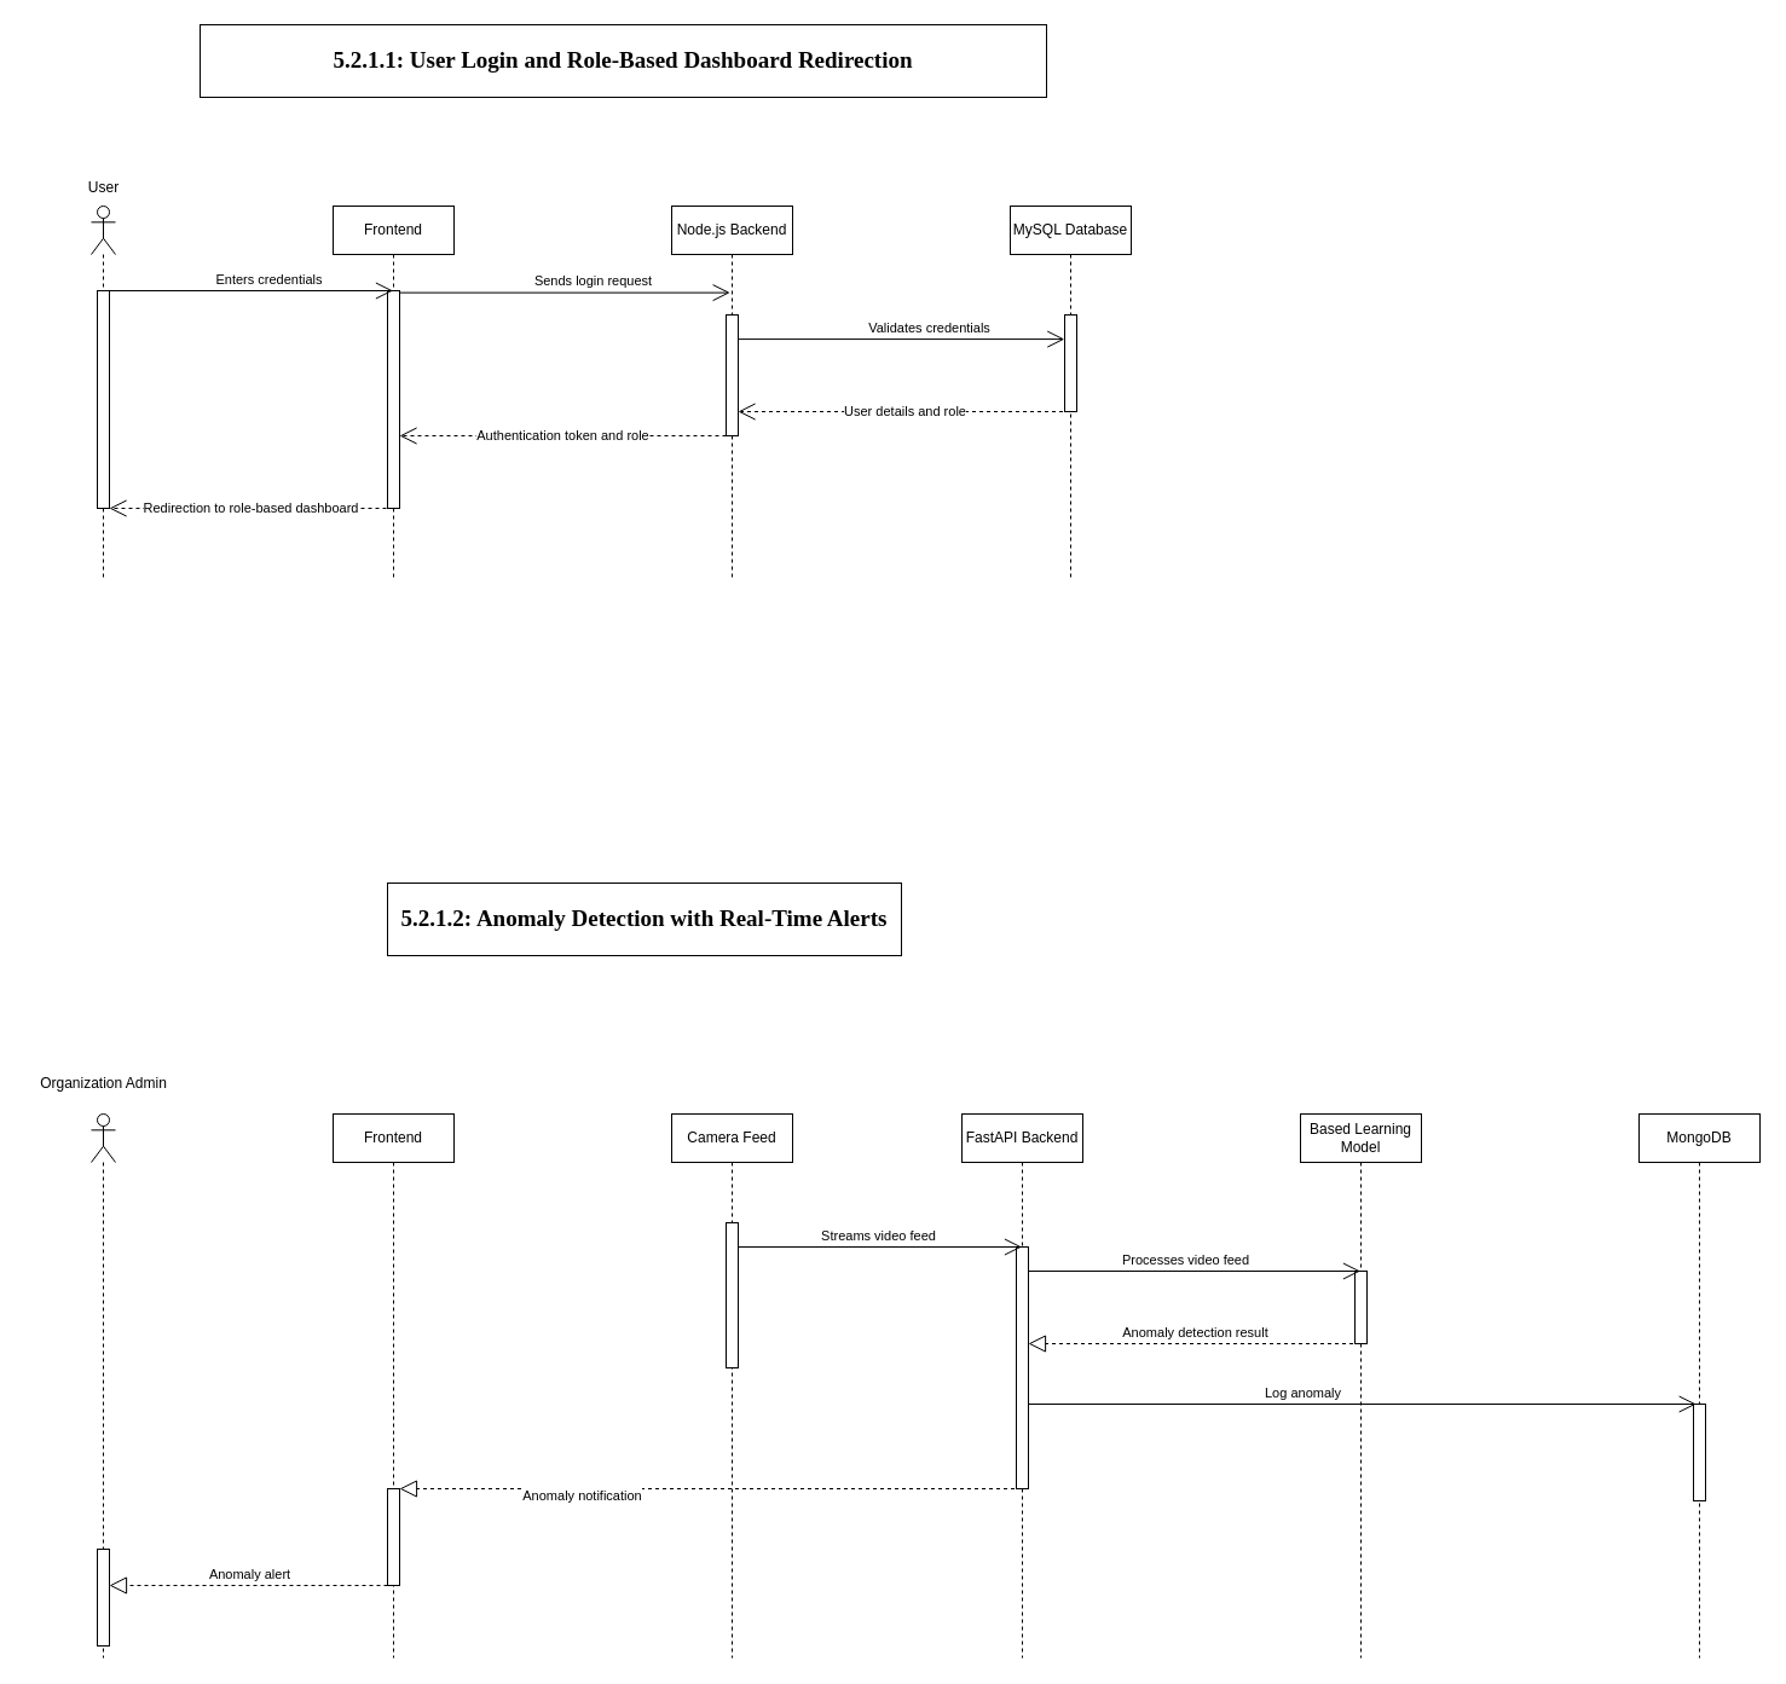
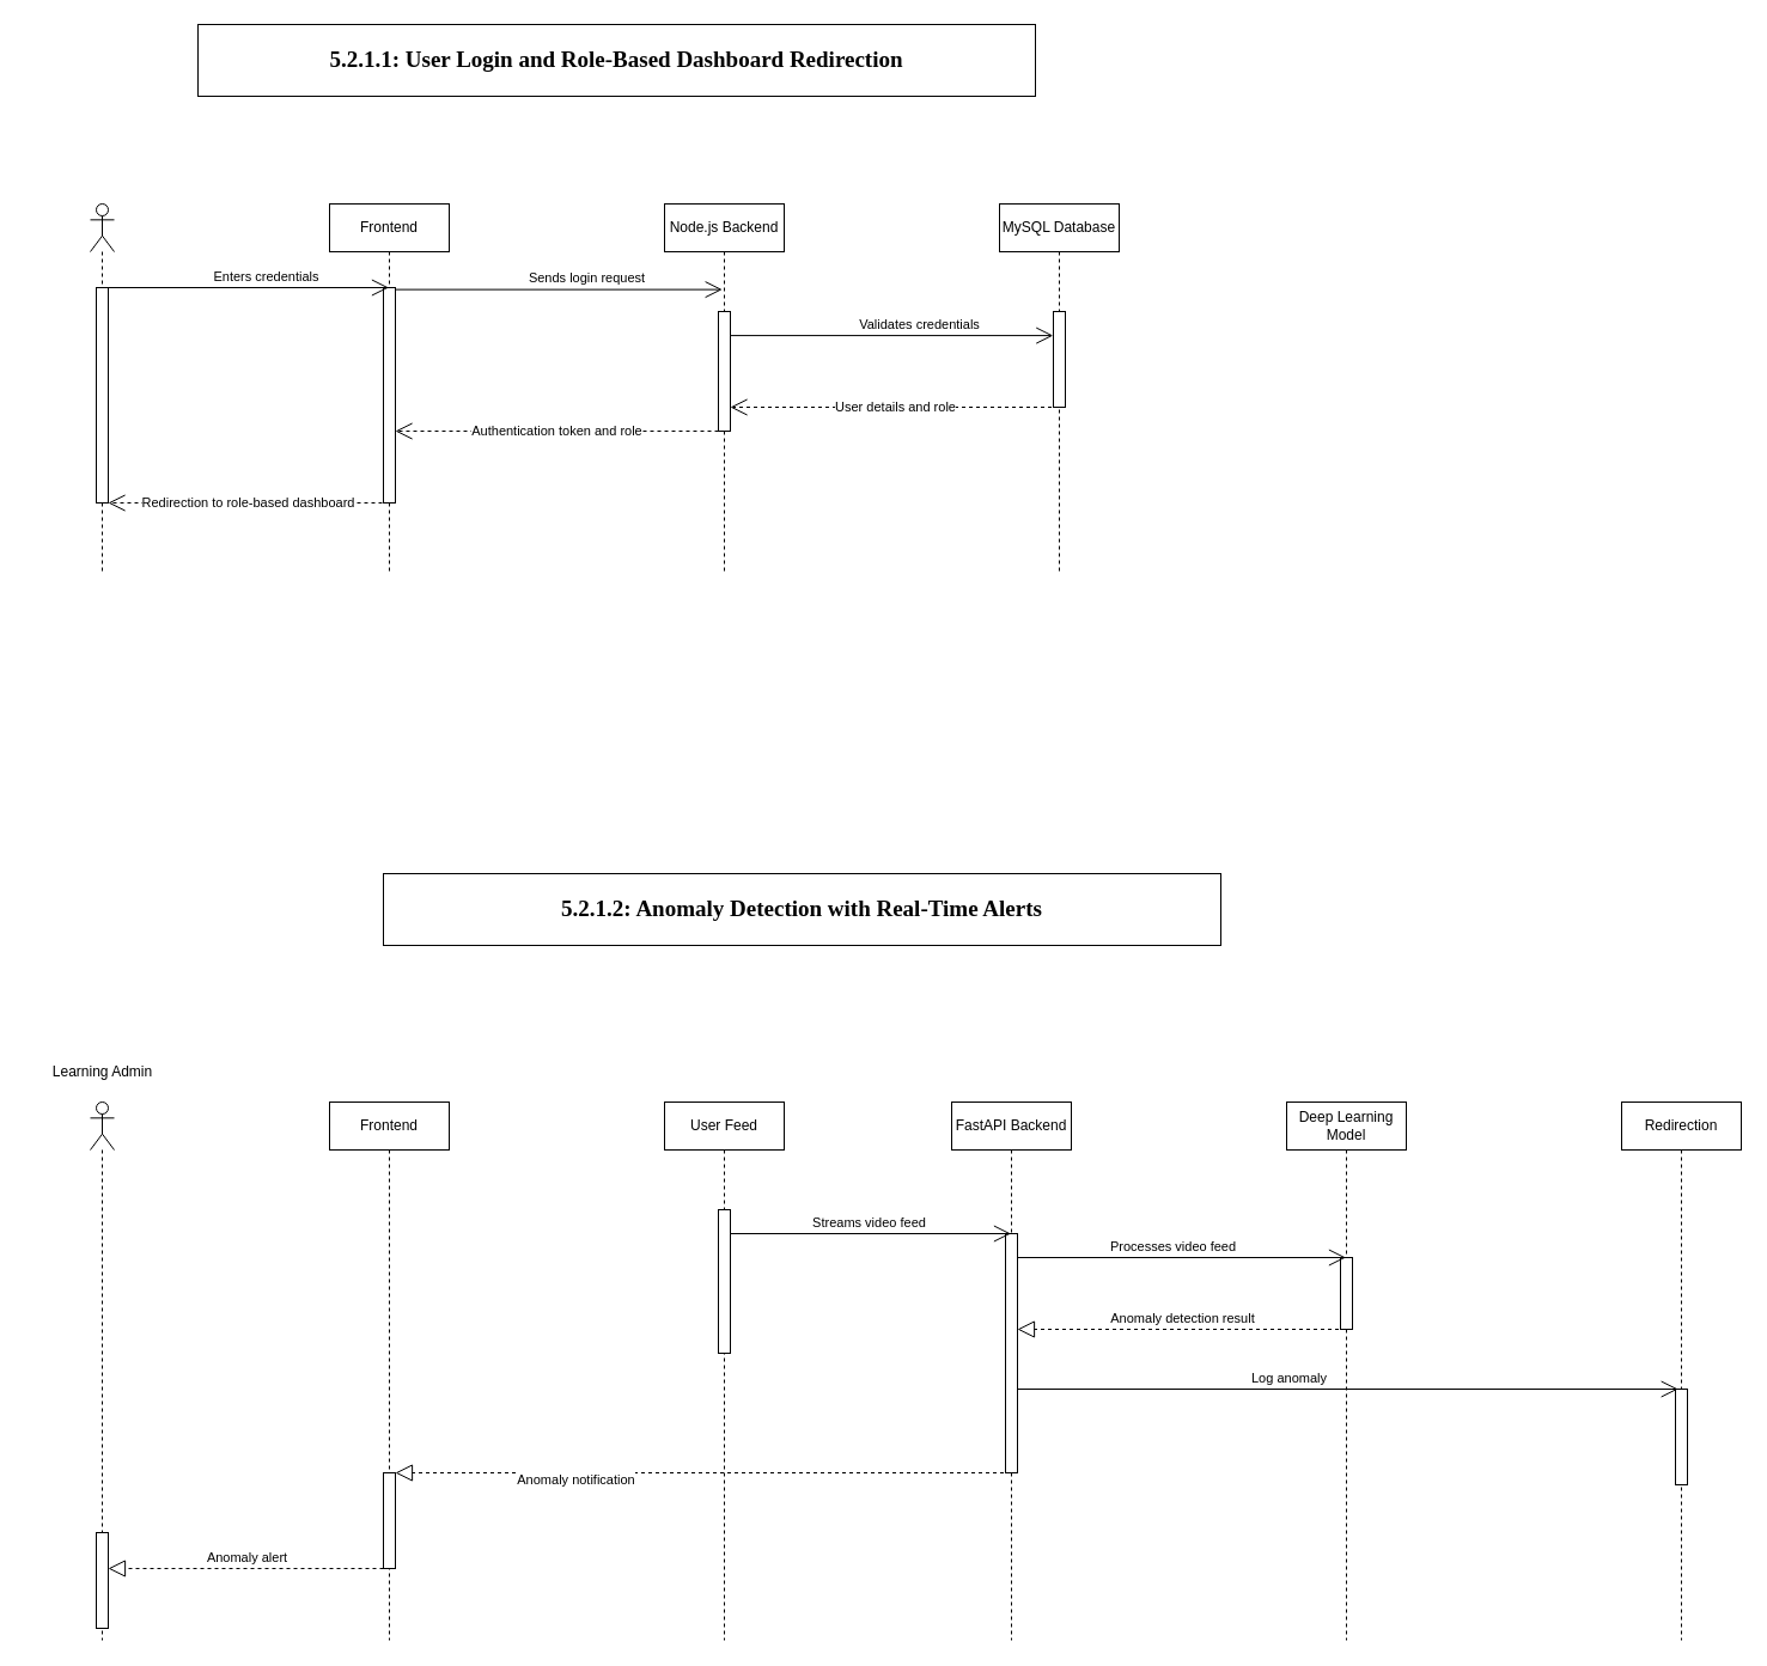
  <mxCell id="0" />
  <mxCell id="1" parent="0" />
  <mxCell id="2" value="" style="shape=umlLifeline;perimeter=lifelinePerimeter;whiteSpace=wrap;html=1;container=1;dropTarget=0;collapsible=0;recursiveResize=0;outlineConnect=0;portConstraint=eastwest;newEdgeStyle={&quot;curved&quot;:0,&quot;rounded&quot;:0};participant=umlActor;" vertex="1" parent="1"><mxGeometry x="75" y="170" width="20" height="310" as="geometry" /></mxCell>
  <mxCell id="3" value="" style="html=1;points=[[0,0,0,0,5],[0,1,0,0,-5],[1,0,0,0,5],[1,1,0,0,-5]];perimeter=orthogonalPerimeter;outlineConnect=0;targetShapes=umlLifeline;portConstraint=eastwest;newEdgeStyle={&quot;curved&quot;:0,&quot;rounded&quot;:0};" vertex="1" parent="2"><mxGeometry x="5" y="70" width="10" height="180" as="geometry" /></mxCell>
  <mxCell id="4" value="Frontend" style="shape=umlLifeline;perimeter=lifelinePerimeter;whiteSpace=wrap;html=1;container=1;dropTarget=0;collapsible=0;recursiveResize=0;outlineConnect=0;portConstraint=eastwest;newEdgeStyle={&quot;curved&quot;:0,&quot;rounded&quot;:0};" vertex="1" parent="1"><mxGeometry x="275" y="170" width="100" height="310" as="geometry" /></mxCell>
  <mxCell id="5" value="" style="html=1;points=[[0,0,0,0,5],[0,1,0,0,-5],[1,0,0,0,5],[1,1,0,0,-5]];perimeter=orthogonalPerimeter;outlineConnect=0;targetShapes=umlLifeline;portConstraint=eastwest;newEdgeStyle={&quot;curved&quot;:0,&quot;rounded&quot;:0};" vertex="1" parent="4"><mxGeometry x="45" y="70" width="10" height="180" as="geometry" /></mxCell>
  <mxCell id="6" value="Node.js Backend" style="shape=umlLifeline;perimeter=lifelinePerimeter;whiteSpace=wrap;html=1;container=1;dropTarget=0;collapsible=0;recursiveResize=0;outlineConnect=0;portConstraint=eastwest;newEdgeStyle={&quot;curved&quot;:0,&quot;rounded&quot;:0};" vertex="1" parent="1"><mxGeometry x="555" y="170" width="100" height="310" as="geometry" /></mxCell>
  <mxCell id="7" value="" style="html=1;points=[[0,0,0,0,5],[0,1,0,0,-5],[1,0,0,0,5],[1,1,0,0,-5]];perimeter=orthogonalPerimeter;outlineConnect=0;targetShapes=umlLifeline;portConstraint=eastwest;newEdgeStyle={&quot;curved&quot;:0,&quot;rounded&quot;:0};" vertex="1" parent="6"><mxGeometry x="45" y="90" width="10" height="100" as="geometry" /></mxCell>
  <mxCell id="8" value="MySQL Database" style="shape=umlLifeline;perimeter=lifelinePerimeter;whiteSpace=wrap;html=1;container=1;dropTarget=0;collapsible=0;recursiveResize=0;outlineConnect=0;portConstraint=eastwest;newEdgeStyle={&quot;curved&quot;:0,&quot;rounded&quot;:0};" vertex="1" parent="1"><mxGeometry x="835" y="170" width="100" height="310" as="geometry" /></mxCell>
  <mxCell id="9" value="" style="html=1;points=[[0,0,0,0,5],[0,1,0,0,-5],[1,0,0,0,5],[1,1,0,0,-5]];perimeter=orthogonalPerimeter;outlineConnect=0;targetShapes=umlLifeline;portConstraint=eastwest;newEdgeStyle={&quot;curved&quot;:0,&quot;rounded&quot;:0};" vertex="1" parent="8"><mxGeometry x="45" y="90" width="10" height="80" as="geometry" /></mxCell>
  <mxCell id="10" value="" style="endArrow=open;endFill=1;endSize=12;html=1;rounded=0;" edge="1" parent="1" target="4"><mxGeometry width="160" relative="1" as="geometry"><mxPoint x="85" y="240" as="sourcePoint" /><mxPoint x="245" y="240" as="targetPoint" /></mxGeometry></mxCell>
  <mxCell id="11" value="Enters credentials" style="edgeLabel;html=1;align=center;verticalAlign=middle;resizable=0;points=[];" vertex="1" connectable="0" parent="10"><mxGeometry x="0.4" y="-1" relative="1" as="geometry"><mxPoint x="-32" y="-11" as="offset" /></mxGeometry></mxCell>
  <mxCell id="12" value="" style="endArrow=open;endFill=1;endSize=12;html=1;rounded=0;entryX=0.482;entryY=0.231;entryDx=0;entryDy=0;entryPerimeter=0;" edge="1" parent="1" source="5" target="6"><mxGeometry width="160" relative="1" as="geometry"><mxPoint x="335" y="260" as="sourcePoint" /><mxPoint x="575" y="260" as="targetPoint" /></mxGeometry></mxCell>
  <mxCell id="13" value="Sends login request" style="edgeLabel;html=1;align=center;verticalAlign=middle;resizable=0;points=[];" vertex="1" connectable="0" parent="12"><mxGeometry x="0.4" y="-1" relative="1" as="geometry"><mxPoint x="-32" y="-11" as="offset" /></mxGeometry></mxCell>
  <mxCell id="14" value="" style="endArrow=open;endFill=1;endSize=12;html=1;rounded=0;entryX=-0.017;entryY=0.251;entryDx=0;entryDy=0;entryPerimeter=0;" edge="1" parent="1" source="7" target="9"><mxGeometry width="160" relative="1" as="geometry"><mxPoint x="615" y="280" as="sourcePoint" /><mxPoint x="875" y="280" as="targetPoint" /></mxGeometry></mxCell>
  <mxCell id="15" value="Validates credentials" style="edgeLabel;html=1;align=center;verticalAlign=middle;resizable=0;points=[];" vertex="1" connectable="0" parent="14"><mxGeometry x="0.4" y="-1" relative="1" as="geometry"><mxPoint x="-32" y="-11" as="offset" /></mxGeometry></mxCell>
  <mxCell id="16" value="User details and role" style="endArrow=open;endSize=12;dashed=1;html=1;rounded=0;" edge="1" parent="1" target="7"><mxGeometry width="160" relative="1" as="geometry"><mxPoint x="884.5" y="340" as="sourcePoint" /><mxPoint x="615" y="340" as="targetPoint" /></mxGeometry></mxCell>
  <mxCell id="17" value="Authentication token and role" style="endArrow=open;endSize=12;dashed=1;html=1;rounded=0;" edge="1" parent="1" target="5"><mxGeometry width="160" relative="1" as="geometry"><mxPoint x="600" y="360" as="sourcePoint" /><mxPoint x="335" y="360" as="targetPoint" /></mxGeometry></mxCell>
  <mxCell id="18" value="Redirection to role-based dashboard" style="endArrow=open;endSize=12;dashed=1;html=1;rounded=0;" edge="1" parent="1" target="3"><mxGeometry width="160" relative="1" as="geometry"><mxPoint x="325" y="420" as="sourcePoint" /><mxPoint x="95" y="420" as="targetPoint" /></mxGeometry></mxCell>
  <mxCell id="19" value="5.2.1.1: User Login and Role-Based Dashboard Redirection" style="whiteSpace=wrap;html=1;fontSize=19;fontStyle=1;fontFamily=Lucida Console;" vertex="1" parent="1"><mxGeometry x="165" y="20" width="700" height="60" as="geometry" /></mxCell>
  <mxCell id="20" value="" style="shape=umlLifeline;perimeter=lifelinePerimeter;whiteSpace=wrap;html=1;container=1;dropTarget=0;collapsible=0;recursiveResize=0;outlineConnect=0;portConstraint=eastwest;newEdgeStyle={&quot;curved&quot;:0,&quot;rounded&quot;:0};participant=umlActor;" vertex="1" parent="1"><mxGeometry x="75" y="921" width="20" height="450" as="geometry" /></mxCell>
  <mxCell id="21" value="" style="html=1;points=[[0,0,0,0,5],[0,1,0,0,-5],[1,0,0,0,5],[1,1,0,0,-5]];perimeter=orthogonalPerimeter;outlineConnect=0;targetShapes=umlLifeline;portConstraint=eastwest;newEdgeStyle={&quot;curved&quot;:0,&quot;rounded&quot;:0};" vertex="1" parent="20"><mxGeometry x="5" y="360" width="10" height="80" as="geometry" /></mxCell>
- <mxCell id="22" value="User" style="text;html=1;align=center;verticalAlign=middle;resizable=0;points=[];autosize=1;strokeColor=none;fillColor=none;" vertex="1" parent="1"><mxGeometry x="60" y="140" width="50" height="30" as="geometry" /></mxCell>
- <mxCell id="23" value="Organization Admin" style="text;html=1;align=center;verticalAlign=middle;resizable=0;points=[];autosize=1;strokeColor=none;fillColor=none;" vertex="1" parent="1"><mxGeometry x="20" y="881" width="130" height="30" as="geometry" /></mxCell>
+ <mxCell id="23" value="Learning Admin" style="text;html=1;align=center;verticalAlign=middle;resizable=0;points=[];autosize=1;strokeColor=none;fillColor=none;" vertex="1" parent="1"><mxGeometry x="20" y="881" width="130" height="30" as="geometry" /></mxCell>
  <mxCell id="24" value="Frontend" style="shape=umlLifeline;perimeter=lifelinePerimeter;whiteSpace=wrap;html=1;container=1;dropTarget=0;collapsible=0;recursiveResize=0;outlineConnect=0;portConstraint=eastwest;newEdgeStyle={&quot;curved&quot;:0,&quot;rounded&quot;:0};" vertex="1" parent="1"><mxGeometry x="275" y="921" width="100" height="450" as="geometry" /></mxCell>
  <mxCell id="25" value="FastAPI Backend" style="shape=umlLifeline;perimeter=lifelinePerimeter;whiteSpace=wrap;html=1;container=1;dropTarget=0;collapsible=0;recursiveResize=0;outlineConnect=0;portConstraint=eastwest;newEdgeStyle={&quot;curved&quot;:0,&quot;rounded&quot;:0};" vertex="1" parent="1"><mxGeometry x="795" y="921" width="100" height="450" as="geometry" /></mxCell>
  <mxCell id="26" value="" style="html=1;points=[[0,0,0,0,5],[0,1,0,0,-5],[1,0,0,0,5],[1,1,0,0,-5]];perimeter=orthogonalPerimeter;outlineConnect=0;targetShapes=umlLifeline;portConstraint=eastwest;newEdgeStyle={&quot;curved&quot;:0,&quot;rounded&quot;:0};" vertex="1" parent="25"><mxGeometry x="45" y="110" width="10" height="200" as="geometry" /></mxCell>
- <mxCell id="27" value="Based Learning Model" style="shape=umlLifeline;perimeter=lifelinePerimeter;whiteSpace=wrap;html=1;container=1;dropTarget=0;collapsible=0;recursiveResize=0;outlineConnect=0;portConstraint=eastwest;newEdgeStyle={&quot;curved&quot;:0,&quot;rounded&quot;:0};" vertex="1" parent="1"><mxGeometry x="1075" y="921" width="100" height="450" as="geometry" /></mxCell>
+ <mxCell id="27" value="Deep Learning Model" style="shape=umlLifeline;perimeter=lifelinePerimeter;whiteSpace=wrap;html=1;container=1;dropTarget=0;collapsible=0;recursiveResize=0;outlineConnect=0;portConstraint=eastwest;newEdgeStyle={&quot;curved&quot;:0,&quot;rounded&quot;:0};" vertex="1" parent="1"><mxGeometry x="1075" y="921" width="100" height="450" as="geometry" /></mxCell>
  <mxCell id="28" value="" style="html=1;points=[[0,0,0,0,5],[0,1,0,0,-5],[1,0,0,0,5],[1,1,0,0,-5]];perimeter=orthogonalPerimeter;outlineConnect=0;targetShapes=umlLifeline;portConstraint=eastwest;newEdgeStyle={&quot;curved&quot;:0,&quot;rounded&quot;:0};" vertex="1" parent="27"><mxGeometry x="45" y="130" width="10" height="60" as="geometry" /></mxCell>
- <mxCell id="29" value="Camera Feed" style="shape=umlLifeline;perimeter=lifelinePerimeter;whiteSpace=wrap;html=1;container=1;dropTarget=0;collapsible=0;recursiveResize=0;outlineConnect=0;portConstraint=eastwest;newEdgeStyle={&quot;curved&quot;:0,&quot;rounded&quot;:0};" vertex="1" parent="1"><mxGeometry x="555" y="921" width="100" height="450" as="geometry" /></mxCell>
+ <mxCell id="29" value="User Feed" style="shape=umlLifeline;perimeter=lifelinePerimeter;whiteSpace=wrap;html=1;container=1;dropTarget=0;collapsible=0;recursiveResize=0;outlineConnect=0;portConstraint=eastwest;newEdgeStyle={&quot;curved&quot;:0,&quot;rounded&quot;:0};" vertex="1" parent="1"><mxGeometry x="555" y="921" width="100" height="450" as="geometry" /></mxCell>
  <mxCell id="30" value="" style="html=1;points=[[0,0,0,0,5],[0,1,0,0,-5],[1,0,0,0,5],[1,1,0,0,-5]];perimeter=orthogonalPerimeter;outlineConnect=0;targetShapes=umlLifeline;portConstraint=eastwest;newEdgeStyle={&quot;curved&quot;:0,&quot;rounded&quot;:0};" vertex="1" parent="29"><mxGeometry x="45" y="90" width="10" height="120" as="geometry" /></mxCell>
- <mxCell id="31" value="MongoDB" style="shape=umlLifeline;perimeter=lifelinePerimeter;whiteSpace=wrap;html=1;container=1;dropTarget=0;collapsible=0;recursiveResize=0;outlineConnect=0;portConstraint=eastwest;newEdgeStyle={&quot;curved&quot;:0,&quot;rounded&quot;:0};" vertex="1" parent="1"><mxGeometry x="1355" y="921" width="100" height="450" as="geometry" /></mxCell>
+ <mxCell id="31" value="Redirection" style="shape=umlLifeline;perimeter=lifelinePerimeter;whiteSpace=wrap;html=1;container=1;dropTarget=0;collapsible=0;recursiveResize=0;outlineConnect=0;portConstraint=eastwest;newEdgeStyle={&quot;curved&quot;:0,&quot;rounded&quot;:0};" vertex="1" parent="1"><mxGeometry x="1355" y="921" width="100" height="450" as="geometry" /></mxCell>
  <mxCell id="32" value="" style="html=1;points=[[0,0,0,0,5],[0,1,0,0,-5],[1,0,0,0,5],[1,1,0,0,-5]];perimeter=orthogonalPerimeter;outlineConnect=0;targetShapes=umlLifeline;portConstraint=eastwest;newEdgeStyle={&quot;curved&quot;:0,&quot;rounded&quot;:0};" vertex="1" parent="31"><mxGeometry x="45" y="240" width="10" height="80" as="geometry" /></mxCell>
  <mxCell id="33" value="" style="endArrow=open;endFill=1;endSize=12;html=1;rounded=0;" edge="1" parent="1" source="30"><mxGeometry width="160" relative="1" as="geometry"><mxPoint x="615" y="1031" as="sourcePoint" /><mxPoint x="844.5" y="1031" as="targetPoint" /></mxGeometry></mxCell>
  <mxCell id="34" value="Streams video feed" style="edgeLabel;html=1;align=center;verticalAlign=middle;resizable=0;points=[];" vertex="1" connectable="0" parent="33"><mxGeometry x="-0.301" y="4" relative="1" as="geometry"><mxPoint x="33" y="-6" as="offset" /></mxGeometry></mxCell>
  <mxCell id="35" value="" style="endArrow=open;endFill=1;endSize=12;html=1;rounded=0;" edge="1" parent="1" target="27"><mxGeometry width="160" relative="1" as="geometry"><mxPoint x="850" y="1051" as="sourcePoint" /><mxPoint x="1084.5" y="1051" as="targetPoint" /></mxGeometry></mxCell>
  <mxCell id="36" value="Processes video feed" style="edgeLabel;html=1;align=center;verticalAlign=middle;resizable=0;points=[];" vertex="1" connectable="0" parent="35"><mxGeometry x="-0.301" y="4" relative="1" as="geometry"><mxPoint x="33" y="-6" as="offset" /></mxGeometry></mxCell>
  <mxCell id="37" value="" style="endArrow=block;dashed=1;endFill=0;endSize=12;html=1;rounded=0;" edge="1" parent="1" target="26"><mxGeometry width="160" relative="1" as="geometry"><mxPoint x="1124.5" y="1111" as="sourcePoint" /><mxPoint x="855" y="1111" as="targetPoint" /></mxGeometry></mxCell>
  <mxCell id="38" value="Anomaly detection result" style="edgeLabel;html=1;align=center;verticalAlign=middle;resizable=0;points=[];" vertex="1" connectable="0" parent="37"><mxGeometry x="0.163" y="3" relative="1" as="geometry"><mxPoint x="23" y="-13" as="offset" /></mxGeometry></mxCell>
  <mxCell id="39" value="" style="endArrow=open;endFill=1;endSize=12;html=1;rounded=0;" edge="1" parent="1" source="26"><mxGeometry width="160" relative="1" as="geometry"><mxPoint x="855" y="1161" as="sourcePoint" /><mxPoint x="1402.25" y="1161" as="targetPoint" /></mxGeometry></mxCell>
  <mxCell id="40" value="Log anomaly" style="edgeLabel;html=1;align=center;verticalAlign=middle;resizable=0;points=[];" vertex="1" connectable="0" parent="39"><mxGeometry x="-0.301" y="4" relative="1" as="geometry"><mxPoint x="33" y="-6" as="offset" /></mxGeometry></mxCell>
  <mxCell id="41" value="" style="endArrow=block;dashed=1;endFill=0;endSize=12;html=1;rounded=0;" edge="1" parent="1" target="43"><mxGeometry width="160" relative="1" as="geometry"><mxPoint x="844.5" y="1231" as="sourcePoint" /><mxPoint x="385" y="1231" as="targetPoint" /></mxGeometry></mxCell>
  <mxCell id="42" value="Anomaly notification" style="edgeLabel;html=1;align=center;verticalAlign=middle;resizable=0;points=[];" vertex="1" connectable="0" parent="41"><mxGeometry x="0.414" y="5" relative="1" as="geometry"><mxPoint as="offset" /></mxGeometry></mxCell>
  <mxCell id="43" value="" style="html=1;points=[[0,0,0,0,5],[0,1,0,0,-5],[1,0,0,0,5],[1,1,0,0,-5]];perimeter=orthogonalPerimeter;outlineConnect=0;targetShapes=umlLifeline;portConstraint=eastwest;newEdgeStyle={&quot;curved&quot;:0,&quot;rounded&quot;:0};" vertex="1" parent="1"><mxGeometry x="320" y="1231" width="10" height="80" as="geometry" /></mxCell>
  <mxCell id="44" value="" style="endArrow=block;dashed=1;endFill=0;endSize=12;html=1;rounded=0;exitX=0;exitY=1;exitDx=0;exitDy=-5;exitPerimeter=0;" edge="1" parent="1" target="21"><mxGeometry width="160" relative="1" as="geometry"><mxPoint x="320" y="1311" as="sourcePoint" /><mxPoint x="95" y="1311" as="targetPoint" /></mxGeometry></mxCell>
  <mxCell id="45" value="Anomaly alert" style="edgeLabel;html=1;align=center;verticalAlign=middle;resizable=0;points=[];" vertex="1" connectable="0" parent="44"><mxGeometry x="0.348" y="-1" relative="1" as="geometry"><mxPoint x="40" y="-9" as="offset" /></mxGeometry></mxCell>
- <mxCell id="46" value="5.2.1.2: Anomaly Detection with Real-Time Alerts" style="whiteSpace=wrap;html=1;fontSize=19;fontStyle=1;fontFamily=Lucida Console;" vertex="1" parent="1"><mxGeometry x="320" y="730" width="425" height="60" as="geometry" /></mxCell>
+ <mxCell id="46" value="5.2.1.2: Anomaly Detection with Real-Time Alerts" style="whiteSpace=wrap;html=1;fontSize=19;fontStyle=1;fontFamily=Lucida Console;" vertex="1" parent="1"><mxGeometry x="320" y="730" width="700" height="60" as="geometry" /></mxCell>
